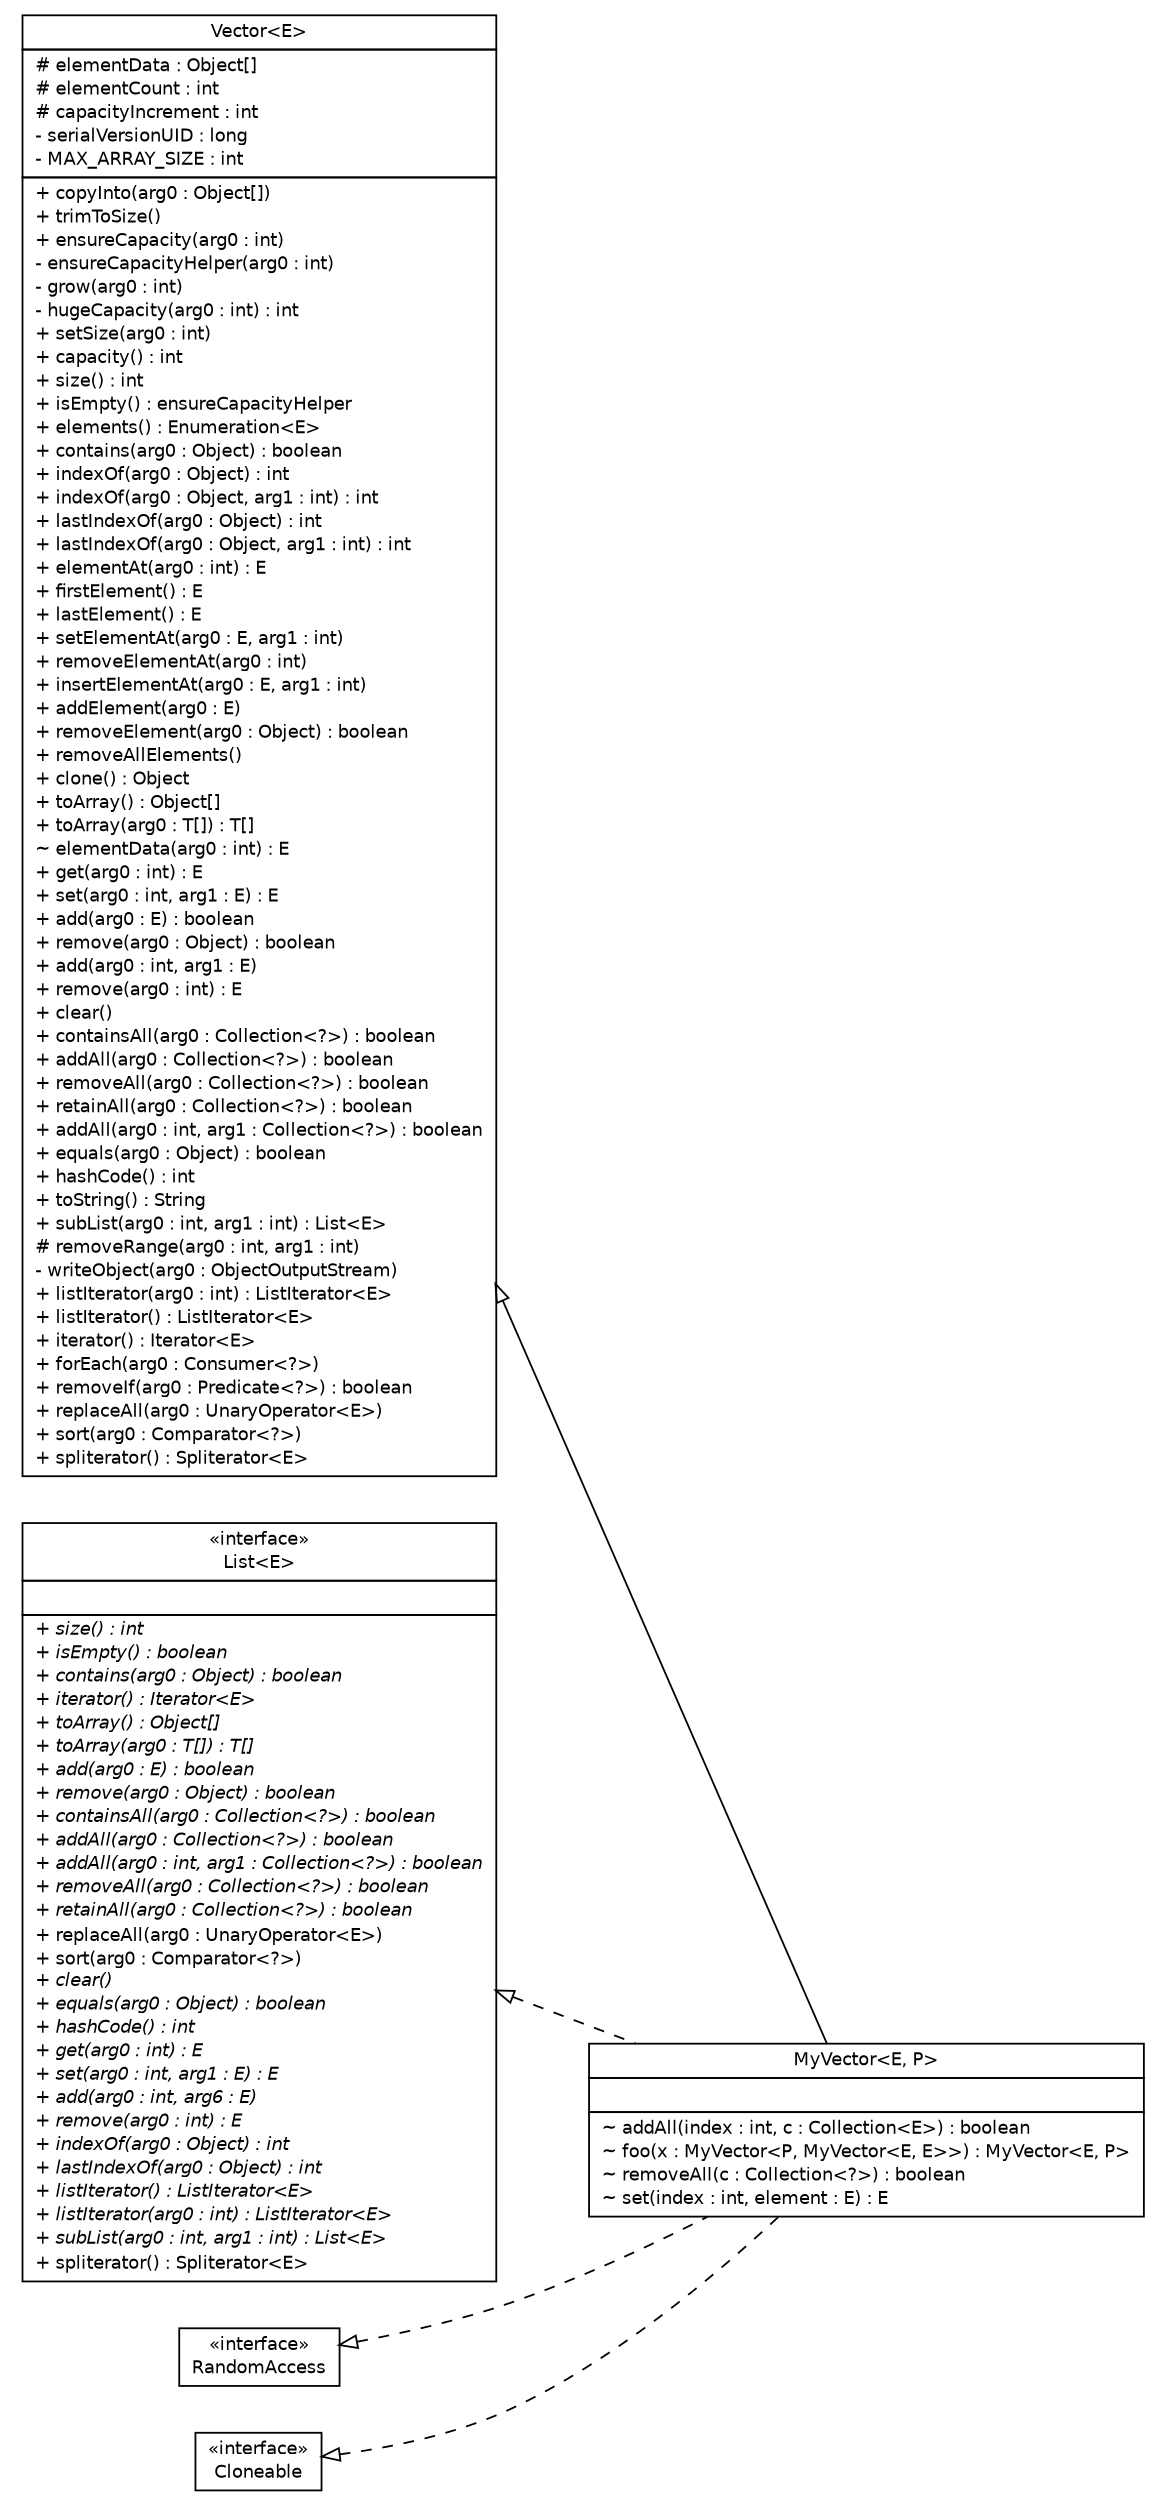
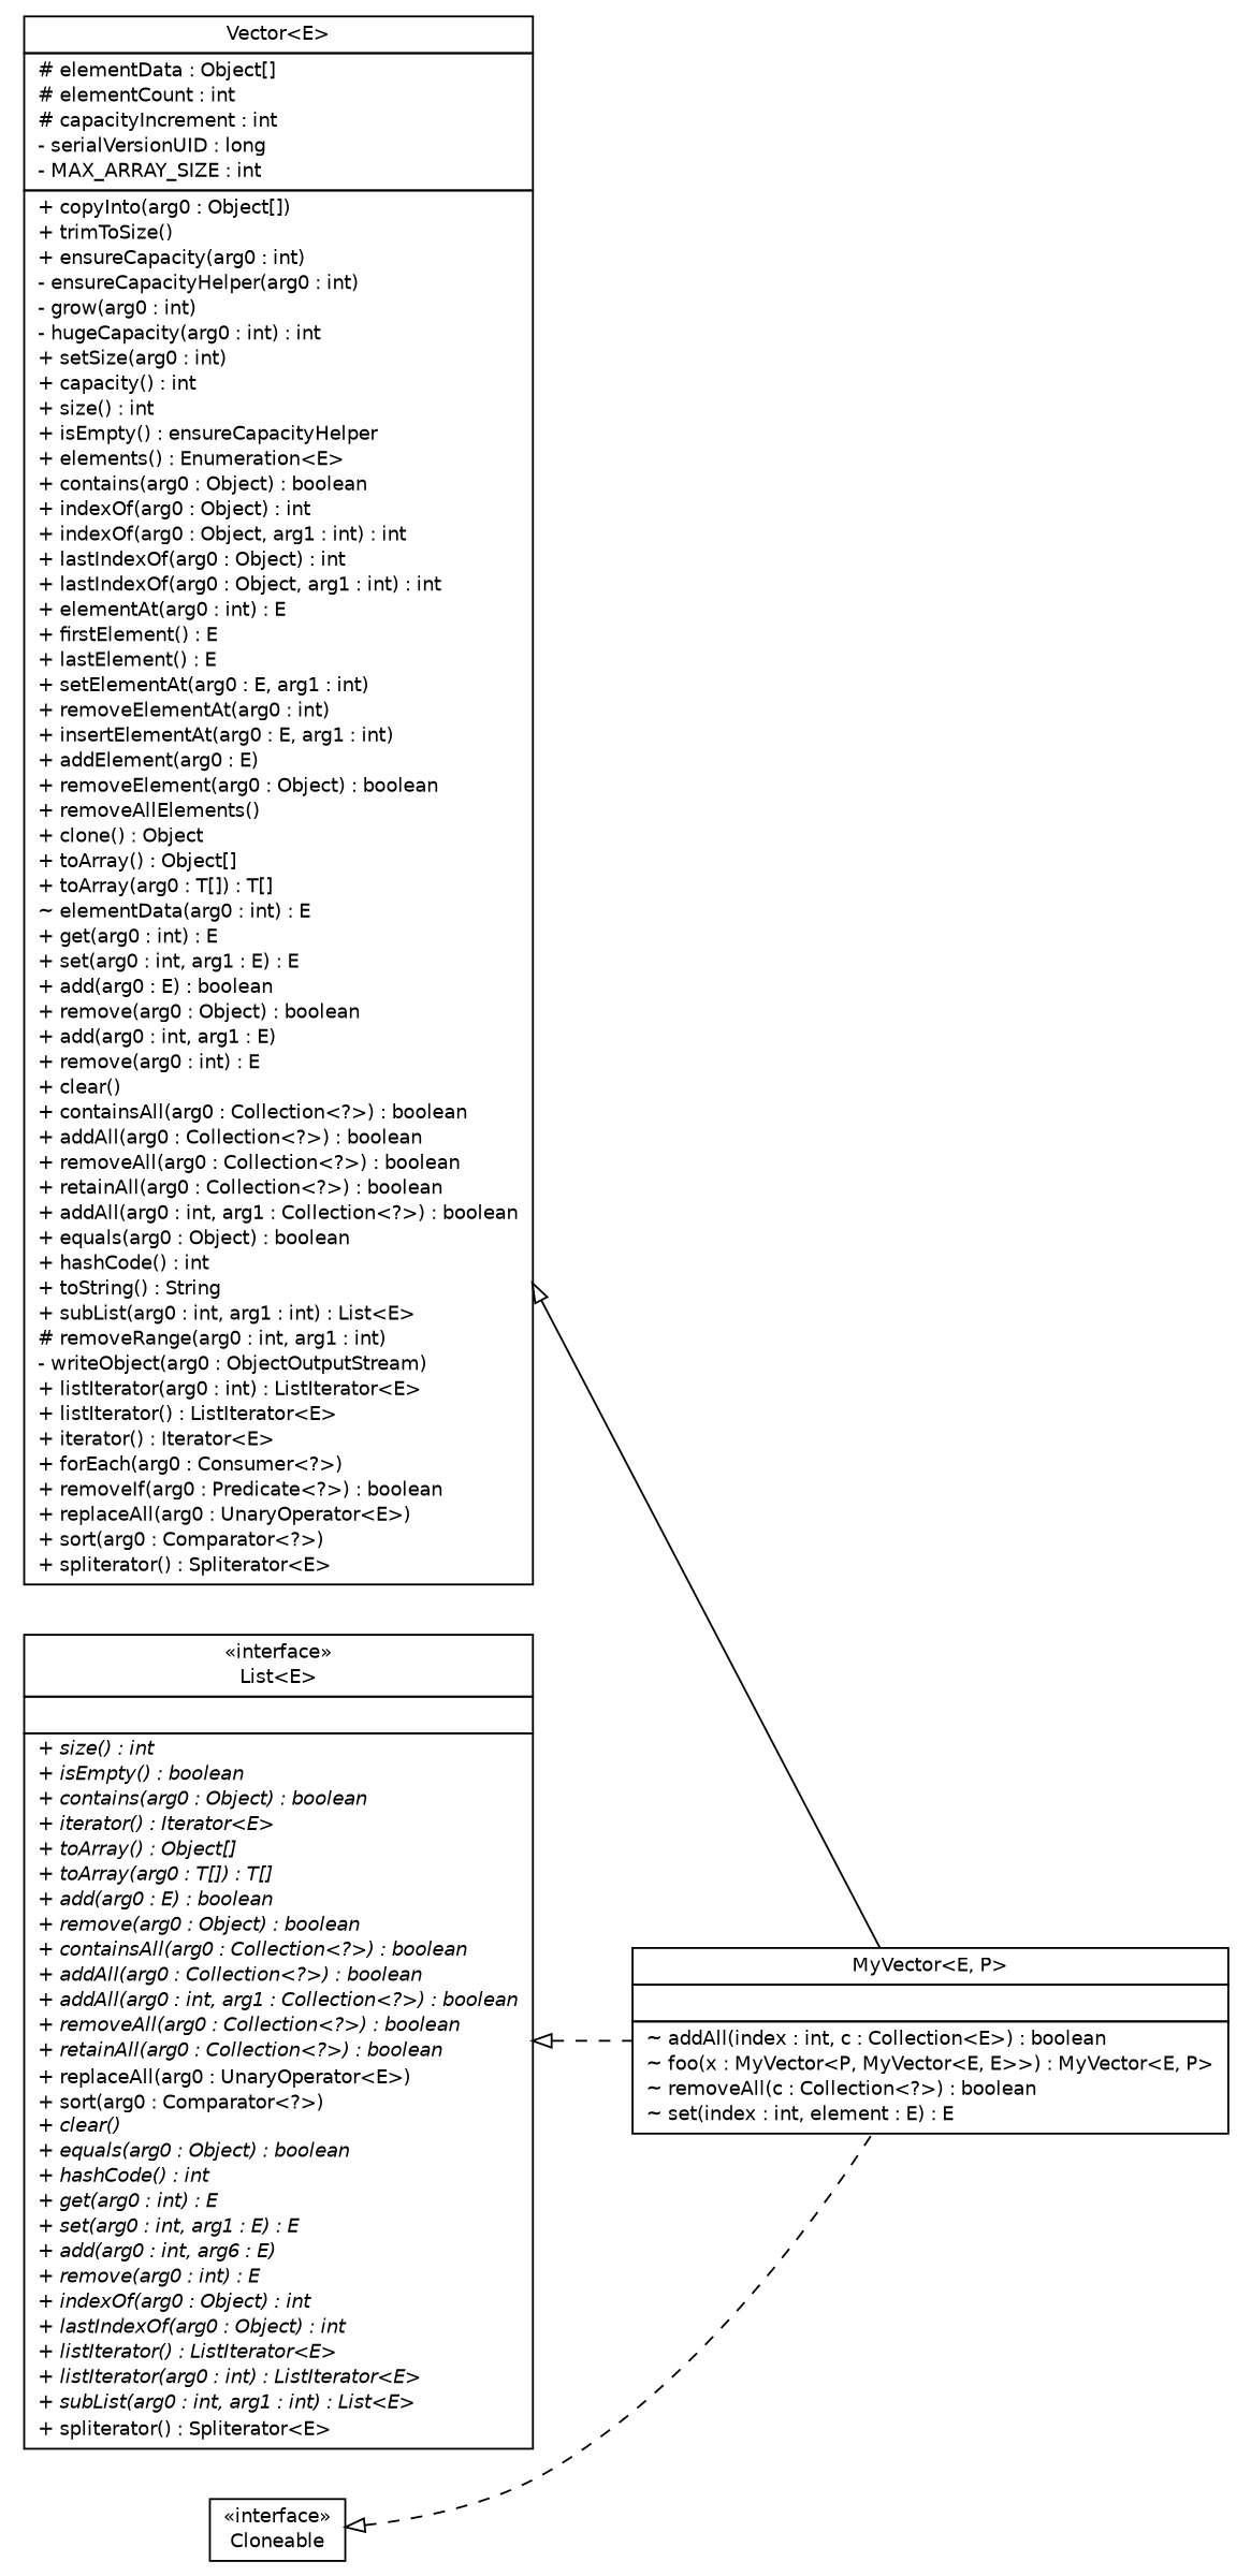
  digraph {
    nodesep=0.25
    rankdir=LR
    ranksep=0.5
    node [fontcolor=black fontname=Helvetica fontsize=10.0 shape=plaintext]
    edge [arrowtail=empty dir=back fontname=Helvetica fontsize=10 headport=p labelfontname=Helvetica labelfontsize=10 tailport=p style=dashed]
    n1 [label=<<table title="MyVector" border="0" cellborder="1" cellspacing="0" cellpadding="2" port="p"><tr><td><table border="0" cellspacing="0" cellpadding="1"><tr><td align="center" balign="center"> MyVector&lt;E, P&gt; </td></tr></table></td></tr><tr><td><table border="0" cellspacing="0" cellpadding="1"><tr><td align="left" balign="left">  </td></tr></table></td></tr><tr><td><table border="0" cellspacing="0" cellpadding="1"><tr><td align="left" balign="left"> ~ addAll(index : int, c : Collection&lt;E&gt;) : boolean </td></tr><tr><td align="left" balign="left"> ~ foo(x : MyVector&lt;P, MyVector&lt;E, E&gt;&gt;) : MyVector&lt;E, P&gt; </td></tr><tr><td align="left" balign="left"> ~ removeAll(c : Collection&lt;?&gt;) : boolean </td></tr><tr><td align="left" balign="left"> ~ set(index : int, element : E) : E </td></tr></table></td></tr></table>>]
    n2 [label=<<table title="java.util.Vector" border="0" cellborder="1" cellspacing="0" cellpadding="2" port="p" href="http://docs.oracle.com/javase/7/docs/api/java/util/Vector.html" target="_parent"><tr><td><table border="0" cellspacing="0" cellpadding="1"><tr><td align="center" balign="center"> Vector&lt;E&gt; </td></tr></table></td></tr><tr><td><table border="0" cellspacing="0" cellpadding="1"><tr><td align="left" balign="left"> # elementData : Object[] </td></tr><tr><td align="left" balign="left"> # elementCount : int </td></tr><tr><td align="left" balign="left"> # capacityIncrement : int </td></tr><tr><td align="left" balign="left"> - serialVersionUID : long </td></tr><tr><td align="left" balign="left"> - MAX_ARRAY_SIZE : int </td></tr></table></td></tr><tr><td><table border="0" cellspacing="0" cellpadding="1"><tr><td align="left" balign="left"> + copyInto(arg0 : Object[]) </td></tr><tr><td align="left" balign="left"> + trimToSize() </td></tr><tr><td align="left" balign="left"> + ensureCapacity(arg0 : int) </td></tr><tr><td align="left" balign="left"> - ensureCapacityHelper(arg0 : int) </td></tr><tr><td align="left" balign="left"> - grow(arg0 : int) </td></tr><tr><td align="left" balign="left"> - hugeCapacity(arg0 : int) : int </td></tr><tr><td align="left" balign="left"> + setSize(arg0 : int) </td></tr><tr><td align="left" balign="left"> + capacity() : int </td></tr><tr><td align="left" balign="left"> + size() : int </td></tr><tr><td align="left" balign="left"> + isEmpty() : ensureCapacityHelper </td></tr><tr><td align="left" balign="left"> + elements() : Enumeration&lt;E&gt; </td></tr><tr><td align="left" balign="left"> + contains(arg0 : Object) : boolean </td></tr><tr><td align="left" balign="left"> + indexOf(arg0 : Object) : int </td></tr><tr><td align="left" balign="left"> + indexOf(arg0 : Object, arg1 : int) : int </td></tr><tr><td align="left" balign="left"> + lastIndexOf(arg0 : Object) : int </td></tr><tr><td align="left" balign="left"> + lastIndexOf(arg0 : Object, arg1 : int) : int </td></tr><tr><td align="left" balign="left"> + elementAt(arg0 : int) : E </td></tr><tr><td align="left" balign="left"> + firstElement() : E </td></tr><tr><td align="left" balign="left"> + lastElement() : E </td></tr><tr><td align="left" balign="left"> + setElementAt(arg0 : E, arg1 : int) </td></tr><tr><td align="left" balign="left"> + removeElementAt(arg0 : int) </td></tr><tr><td align="left" balign="left"> + insertElementAt(arg0 : E, arg1 : int) </td></tr><tr><td align="left" balign="left"> + addElement(arg0 : E) </td></tr><tr><td align="left" balign="left"> + removeElement(arg0 : Object) : boolean </td></tr><tr><td align="left" balign="left"> + removeAllElements() </td></tr><tr><td align="left" balign="left"> + clone() : Object </td></tr><tr><td align="left" balign="left"> + toArray() : Object[] </td></tr><tr><td align="left" balign="left"> + toArray(arg0 : T[]) : T[] </td></tr><tr><td align="left" balign="left"> ~ elementData(arg0 : int) : E </td></tr><tr><td align="left" balign="left"> + get(arg0 : int) : E </td></tr><tr><td align="left" balign="left"> + set(arg0 : int, arg1 : E) : E </td></tr><tr><td align="left" balign="left"> + add(arg0 : E) : boolean </td></tr><tr><td align="left" balign="left"> + remove(arg0 : Object) : boolean </td></tr><tr><td align="left" balign="left"> + add(arg0 : int, arg1 : E) </td></tr><tr><td align="left" balign="left"> + remove(arg0 : int) : E </td></tr><tr><td align="left" balign="left"> + clear() </td></tr><tr><td align="left" balign="left"> + containsAll(arg0 : Collection&lt;?&gt;) : boolean </td></tr><tr><td align="left" balign="left"> + addAll(arg0 : Collection&lt;?&gt;) : boolean </td></tr><tr><td align="left" balign="left"> + removeAll(arg0 : Collection&lt;?&gt;) : boolean </td></tr><tr><td align="left" balign="left"> + retainAll(arg0 : Collection&lt;?&gt;) : boolean </td></tr><tr><td align="left" balign="left"> + addAll(arg0 : int, arg1 : Collection&lt;?&gt;) : boolean </td></tr><tr><td align="left" balign="left"> + equals(arg0 : Object) : boolean </td></tr><tr><td align="left" balign="left"> + hashCode() : int </td></tr><tr><td align="left" balign="left"> + toString() : String </td></tr><tr><td align="left" balign="left"> + subList(arg0 : int, arg1 : int) : List&lt;E&gt; </td></tr><tr><td align="left" balign="left"> # removeRange(arg0 : int, arg1 : int) </td></tr><tr><td align="left" balign="left"> - writeObject(arg0 : ObjectOutputStream) </td></tr><tr><td align="left" balign="left"> + listIterator(arg0 : int) : ListIterator&lt;E&gt; </td></tr><tr><td align="left" balign="left"> + listIterator() : ListIterator&lt;E&gt; </td></tr><tr><td align="left" balign="left"> + iterator() : Iterator&lt;E&gt; </td></tr><tr><td align="left" balign="left"> + forEach(arg0 : Consumer&lt;?&gt;) </td></tr><tr><td align="left" balign="left"> + removeIf(arg0 : Predicate&lt;?&gt;) : boolean </td></tr><tr><td align="left" balign="left"> + replaceAll(arg0 : UnaryOperator&lt;E&gt;) </td></tr><tr><td align="left" balign="left"> + sort(arg0 : Comparator&lt;?&gt;) </td></tr><tr><td align="left" balign="left"> + spliterator() : Spliterator&lt;E&gt; </td></tr></table></td></tr></table>>]
    n3 [label=<<table title="java.util.List" border="0" cellborder="1" cellspacing="0" cellpadding="2" port="p" href="http://docs.oracle.com/javase/7/docs/api/java/util/List.html" target="_parent"><tr><td><table border="0" cellspacing="0" cellpadding="1"><tr><td align="center" balign="center"> &#171;interface&#187; </td></tr><tr><td align="center" balign="center"> List&lt;E&gt; </td></tr></table></td></tr><tr><td><table border="0" cellspacing="0" cellpadding="1"><tr><td align="left" balign="left">  </td></tr></table></td></tr><tr><td><table border="0" cellspacing="0" cellpadding="1"><tr><td align="left" balign="left"><font face="Helvetica" point-size="10.0"><i> + size() : int </i></font></td></tr><tr><td align="left" balign="left"><font face="Helvetica" point-size="10.0"><i> + isEmpty() : boolean </i></font></td></tr><tr><td align="left" balign="left"><font face="Helvetica" point-size="10.0"><i> + contains(arg0 : Object) : boolean </i></font></td></tr><tr><td align="left" balign="left"><font face="Helvetica" point-size="10.0"><i> + iterator() : Iterator&lt;E&gt; </i></font></td></tr><tr><td align="left" balign="left"><font face="Helvetica" point-size="10.0"><i> + toArray() : Object[] </i></font></td></tr><tr><td align="left" balign="left"><font face="Helvetica" point-size="10.0"><i> + toArray(arg0 : T[]) : T[] </i></font></td></tr><tr><td align="left" balign="left"><font face="Helvetica" point-size="10.0"><i> + add(arg0 : E) : boolean </i></font></td></tr><tr><td align="left" balign="left"><font face="Helvetica" point-size="10.0"><i> + remove(arg0 : Object) : boolean </i></font></td></tr><tr><td align="left" balign="left"><font face="Helvetica" point-size="10.0"><i> + containsAll(arg0 : Collection&lt;?&gt;) : boolean </i></font></td></tr><tr><td align="left" balign="left"><font face="Helvetica" point-size="10.0"><i> + addAll(arg0 : Collection&lt;?&gt;) : boolean </i></font></td></tr><tr><td align="left" balign="left"><font face="Helvetica" point-size="10.0"><i> + addAll(arg0 : int, arg1 : Collection&lt;?&gt;) : boolean </i></font></td></tr><tr><td align="left" balign="left"><font face="Helvetica" point-size="10.0"><i> + removeAll(arg0 : Collection&lt;?&gt;) : boolean </i></font></td></tr><tr><td align="left" balign="left"><font face="Helvetica" point-size="10.0"><i> + retainAll(arg0 : Collection&lt;?&gt;) : boolean </i></font></td></tr><tr><td align="left" balign="left"> + replaceAll(arg0 : UnaryOperator&lt;E&gt;) </td></tr><tr><td align="left" balign="left"> + sort(arg0 : Comparator&lt;?&gt;) </td></tr><tr><td align="left" balign="left"><font face="Helvetica" point-size="10.0"><i> + clear() </i></font></td></tr><tr><td align="left" balign="left"><font face="Helvetica" point-size="10.0"><i> + equals(arg0 : Object) : boolean </i></font></td></tr><tr><td align="left" balign="left"><font face="Helvetica" point-size="10.0"><i> + hashCode() : int </i></font></td></tr><tr><td align="left" balign="left"><font face="Helvetica" point-size="10.0"><i> + get(arg0 : int) : E </i></font></td></tr><tr><td align="left" balign="left"><font face="Helvetica" point-size="10.0"><i> + set(arg0 : int, arg1 : E) : E </i></font></td></tr><tr><td align="left" balign="left"><font face="Helvetica" point-size="10.0"><i> + add(arg0 : int, arg6 : E) </i></font></td></tr><tr><td align="left" balign="left"><font face="Helvetica" point-size="10.0"><i> + remove(arg0 : int) : E </i></font></td></tr><tr><td align="left" balign="left"><font face="Helvetica" point-size="10.0"><i> + indexOf(arg0 : Object) : int </i></font></td></tr><tr><td align="left" balign="left"><font face="Helvetica" point-size="10.0"><i> + lastIndexOf(arg0 : Object) : int </i></font></td></tr><tr><td align="left" balign="left"><font face="Helvetica" point-size="10.0"><i> + listIterator() : ListIterator&lt;E&gt; </i></font></td></tr><tr><td align="left" balign="left"><font face="Helvetica" point-size="10.0"><i> + listIterator(arg0 : int) : ListIterator&lt;E&gt; </i></font></td></tr><tr><td align="left" balign="left"><font face="Helvetica" point-size="10.0"><i> + subList(arg0 : int, arg1 : int) : List&lt;E&gt; </i></font></td></tr><tr><td align="left" balign="left"> + spliterator() : Spliterator&lt;E&gt; </td></tr></table></td></tr></table>>]
-   n4 [label=<<table title="java.util.RandomAccess" border="0" cellborder="1" cellspacing="0" cellpadding="2" port="p" href="http://docs.oracle.com/javase/7/docs/api/java/util/RandomAccess.html" target="_parent"><tr><td><table border="0" cellspacing="0" cellpadding="1"><tr><td align="center" balign="center"> &#171;interface&#187; </td></tr><tr><td align="center" balign="center"> RandomAccess </td></tr></table></td></tr></table>>]
    n5 [label=<<table title="java.lang.Cloneable" border="0" cellborder="1" cellspacing="0" cellpadding="2" port="p" href="http://docs.oracle.com/javase/7/docs/api/java/lang/Cloneable.html" target="_parent"><tr><td><table border="0" cellspacing="0" cellpadding="1"><tr><td align="center" balign="center"> &#171;interface&#187; </td></tr><tr><td align="center" balign="center"> Cloneable </td></tr></table></td></tr></table>>]
    n2 -> n1 [style=""]
    n3 -> n1
-   n4 -> n1
    n5 -> n1
  }
